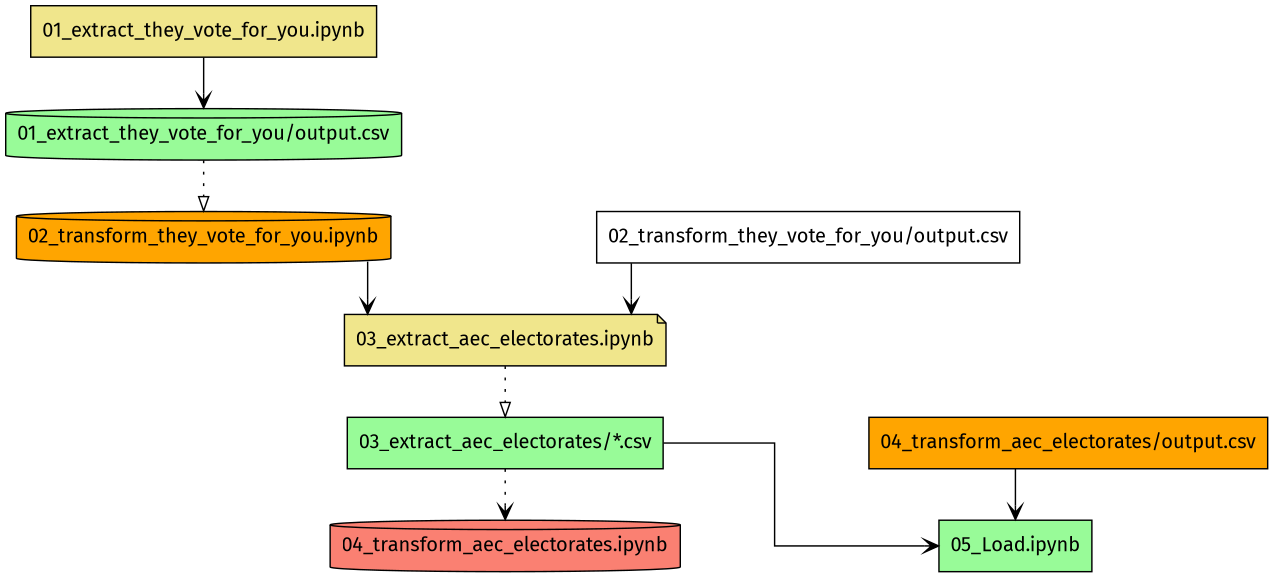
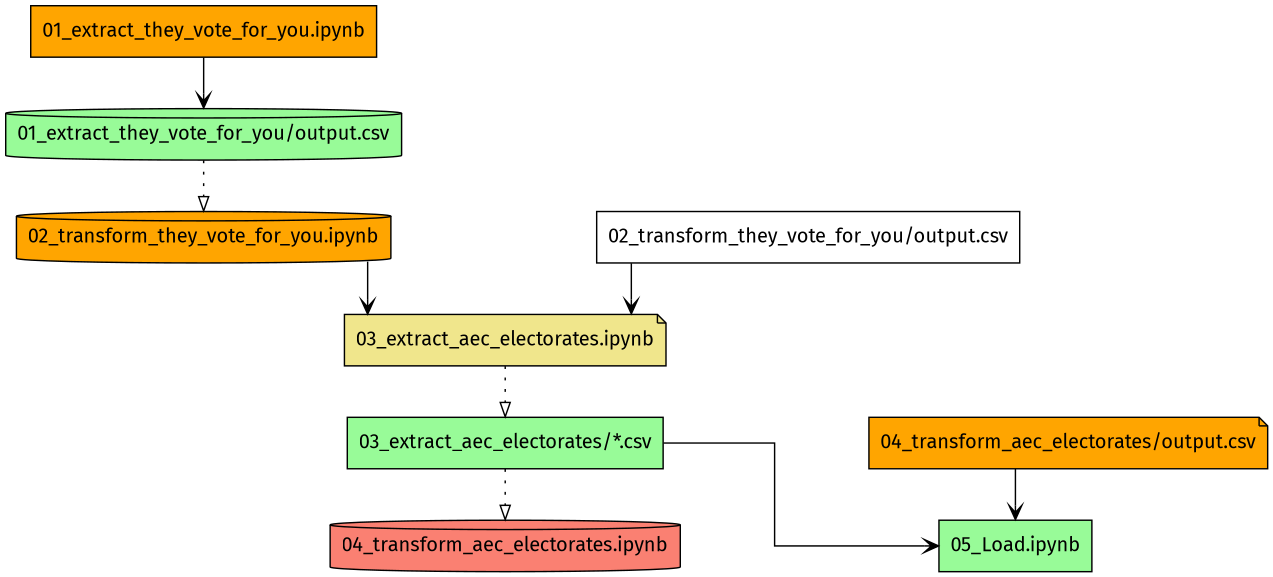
  digraph {
    fontname="Fira Sans"
    nodesep=2
    splines=ortho
    node [fillcolor=palegreen fontname="Fira Sans" shape=box style=filled]
    edge [arrowhead=vee fontname="Fira Sans" style=solid]
-   n1 [fillcolor=khaki label="01_extract_they_vote_for_you.ipynb"]
+   n1 [fillcolor=orange label="01_extract_they_vote_for_you.ipynb"]
    n2 [label="01_extract_they_vote_for_you/output.csv" shape=cylinder]
    n3 [fillcolor=orange label="02_transform_they_vote_for_you.ipynb" shape=cylinder]
    n4 [fillcolor=khaki label="03_extract_aec_electorates.ipynb" shape=note]
    n5 [fillcolor=white label="02_transform_they_vote_for_you/output.csv"]
    n6 [label="03_extract_aec_electorates/*.csv"]
    n7 [fillcolor=salmon label="04_transform_aec_electorates.ipynb" shape=cylinder]
    n8 [label="05_Load.ipynb"]
-   n9 [fillcolor=orange label="04_transform_aec_electorates/output.csv"]
+   n9 [fillcolor=orange label="04_transform_aec_electorates/output.csv" shape=note]
    n1 -> n2
    n2 -> n3 [arrowhead=onormal style=dotted]
    n3 -> n4
    n4 -> n6 [arrowhead=onormal style=dotted]
    n5 -> n4
-   n6 -> n7 [style=dotted]
+   n6 -> n7 [arrowhead=onormal style=dotted]
    n6 -> n8
    n9 -> n8
  }
